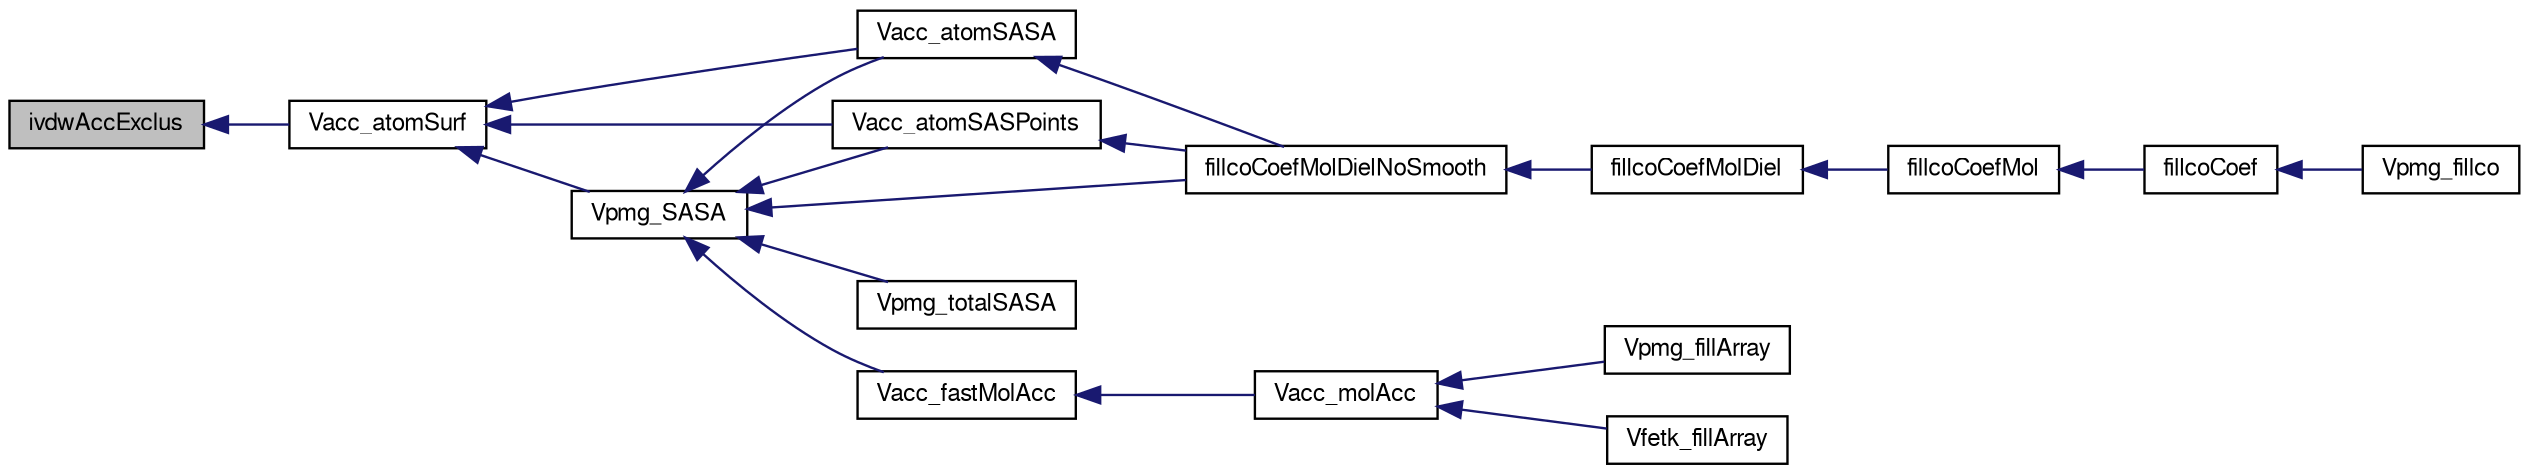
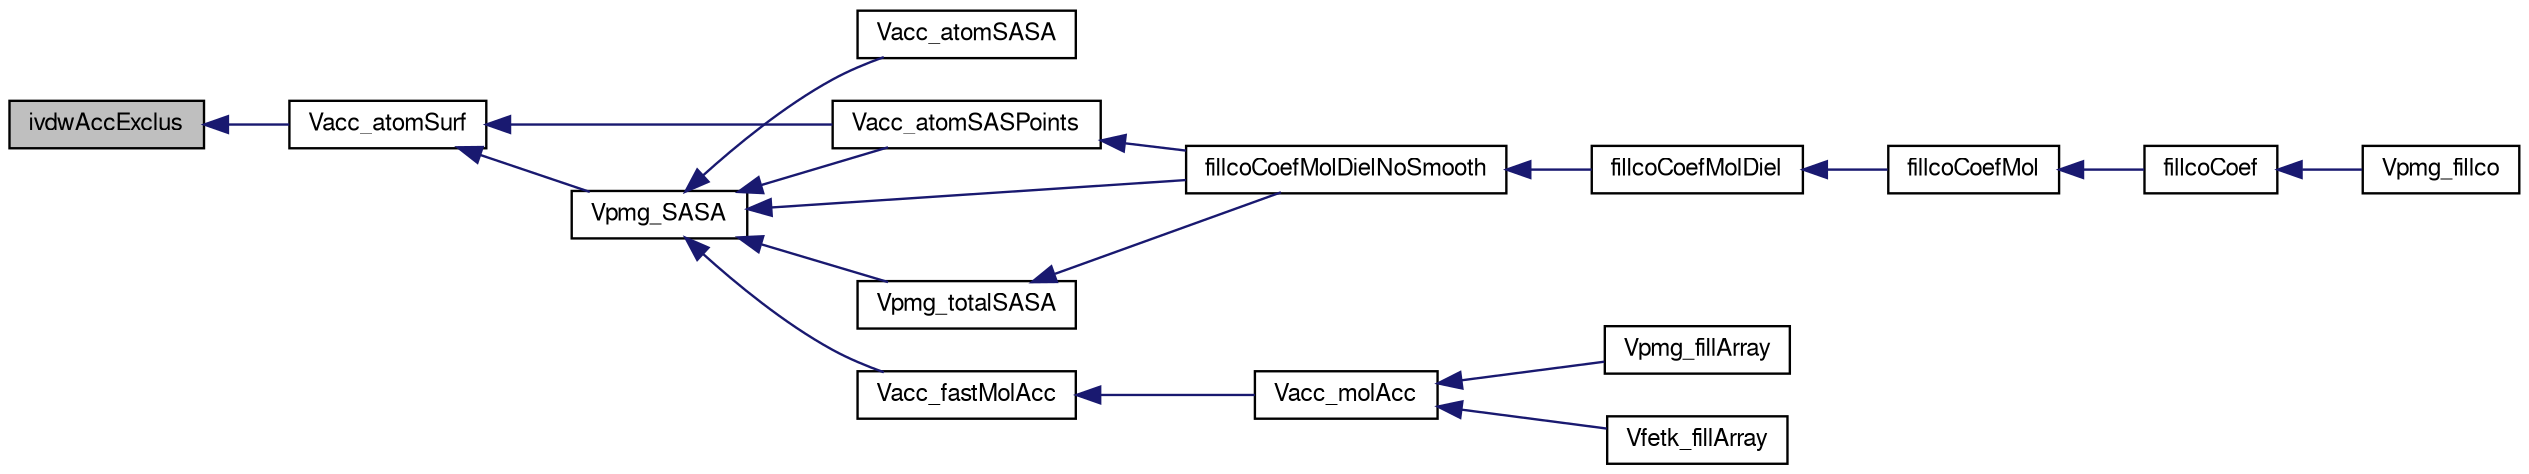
  digraph {
    rankdir=LR
    node [color=black fillcolor=white fontname=FreeSans fontsize=10 shape=record style=filled]
    edge [color=midnightblue dir=back fontname=FreeSans fontsize=10 labelfontname=FreeSans labelfontsize=10 style=solid]
    n1 [fillcolor=grey75 fontcolor=black height=0.2 label=ivdwAccExclus width=0.4]
    n2 [height=0.2 label=Vacc_atomSurf width=0.4]
    n3 [height=0.2 label=Vpmg_SASA width=0.4]
    n4 [height=0.2 label=Vacc_atomSASA width=0.4]
    n5 [height=0.2 label=Vacc_atomSASPoints width=0.4]
    n6 [height=0.2 label=Vacc_fastMolAcc width=0.4]
    n7 [height=0.2 label=Vpmg_totalSASA width=0.4]
    n8 [height=0.2 label=fillcoCoefMolDielNoSmooth width=0.4]
    n9 [height=0.2 label=Vacc_molAcc width=0.4]
    n10 [height=0.2 label=fillcoCoefMolDiel width=0.4]
    n11 [height=0.2 label=Vfetk_fillArray width=0.4]
    n12 [height=0.2 label=Vpmg_fillArray width=0.4]
    n13 [height=0.2 label=fillcoCoefMol width=0.4]
    n14 [height=0.2 label=fillcoCoef width=0.4]
    n15 [height=0.2 label=Vpmg_fillco width=0.4]
    n1 -> n2
    n2 -> n3
-   n2 -> n4
    n2 -> n5
    n3 -> n4
    n3 -> n5
    n3 -> n6
    n3 -> n7
    n3 -> n8
-   n4 -> n8
+   n7 -> n8
    n5 -> n8
    n6 -> n9
    n8 -> n10
    n9 -> n11
    n9 -> n12
    n10 -> n13
    n13 -> n14
    n14 -> n15
  }
